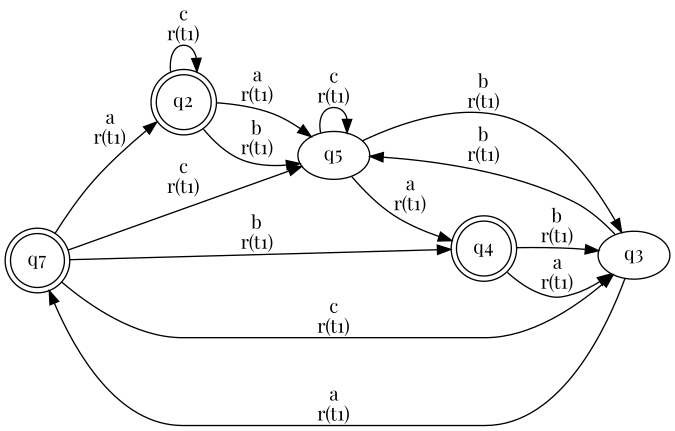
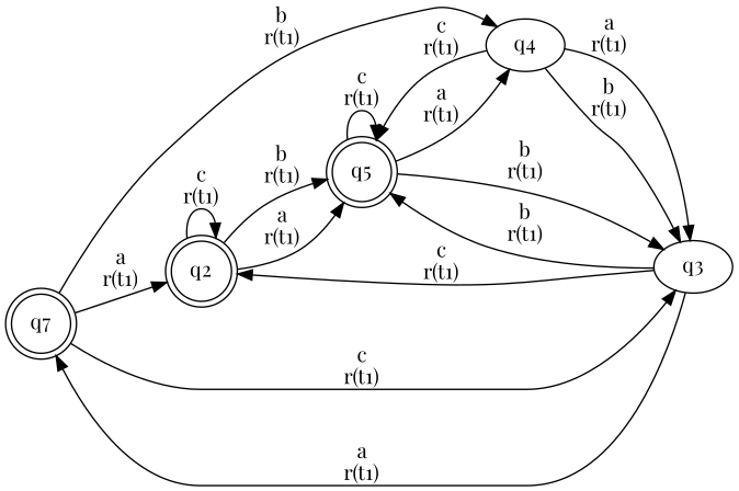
  digraph {
    fontname="Playfair Display"
    rankdir=LR
    node [fontname="Playfair Display" shape=doublecircle]
    edge [fontname="Playfair Display"]
    n1 [label=q7]
    n2 [label=q2]
-   n3 [label=q4]
+   n3 [label=q4 shape=ellipse]
    n4 [label=q3 shape=ellipse]
-   n5 [label=q5 shape=""]
+   n5 [label=q5]
    n1 -> n2 [label="a\nr(t1)\n"]
    n1 -> n3 [label="b\nr(t1)\n"]
    n1 -> n4 [label="c\nr(t1)\n"]
    n2 -> n2 [label="c\nr(t1)\n"]
    n2 -> n5 [label="a\nr(t1)\n"]
    n2 -> n5 [label="b\nr(t1)\n"]
    n3 -> n4 [label="b\nr(t1)\n"]
    n3 -> n4 [label="a\nr(t1)\n"]
-   n1 -> n5 [label="c\nr(t1)\n"]
+   n3 -> n5 [label="c\nr(t1)\n"]
    n4 -> n1 [label="a\nr(t1)\n"]
+   n4 -> n2 [label="c\nr(t1)\n"]
    n4 -> n5 [label="b\nr(t1)\n"]
    n5 -> n3 [label="a\nr(t1)\n"]
    n5 -> n4 [label="b\nr(t1)\n"]
    n5 -> n5 [label="c\nr(t1)\n"]
  }
